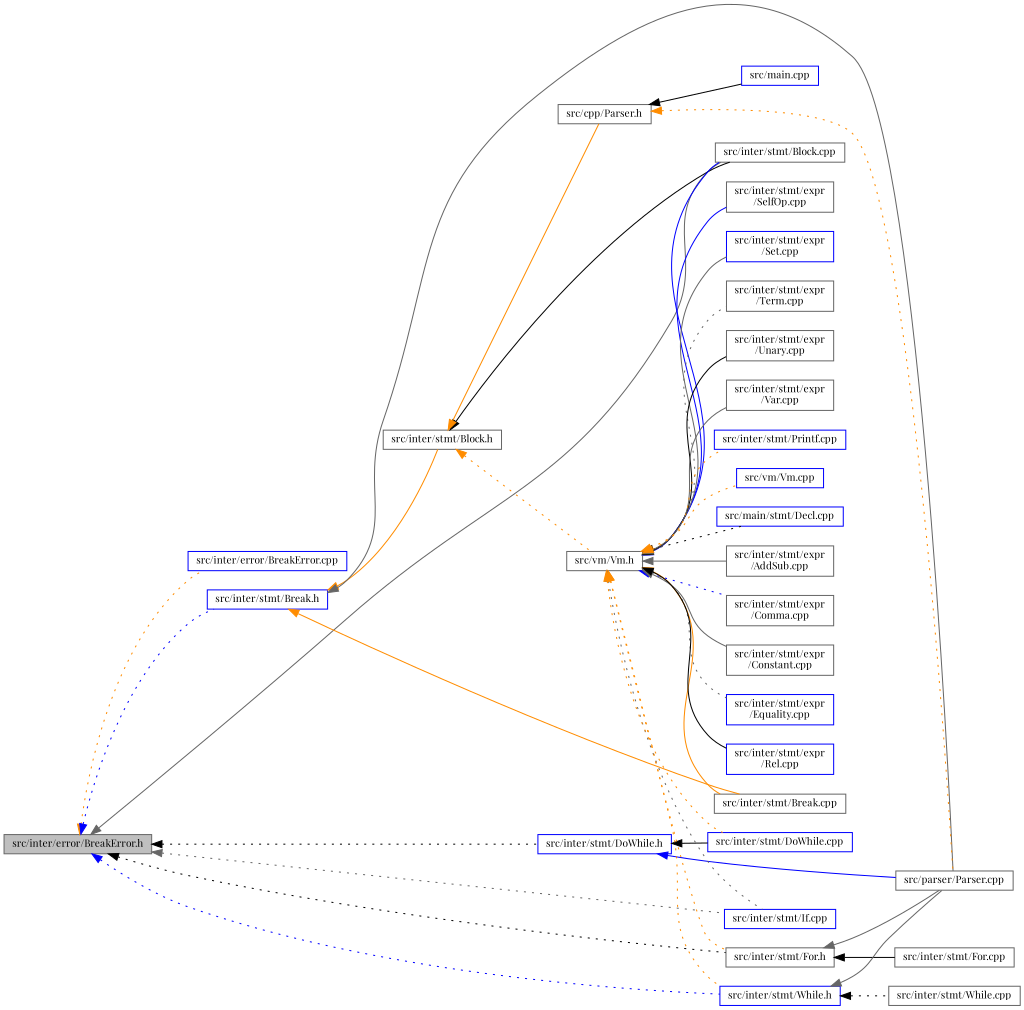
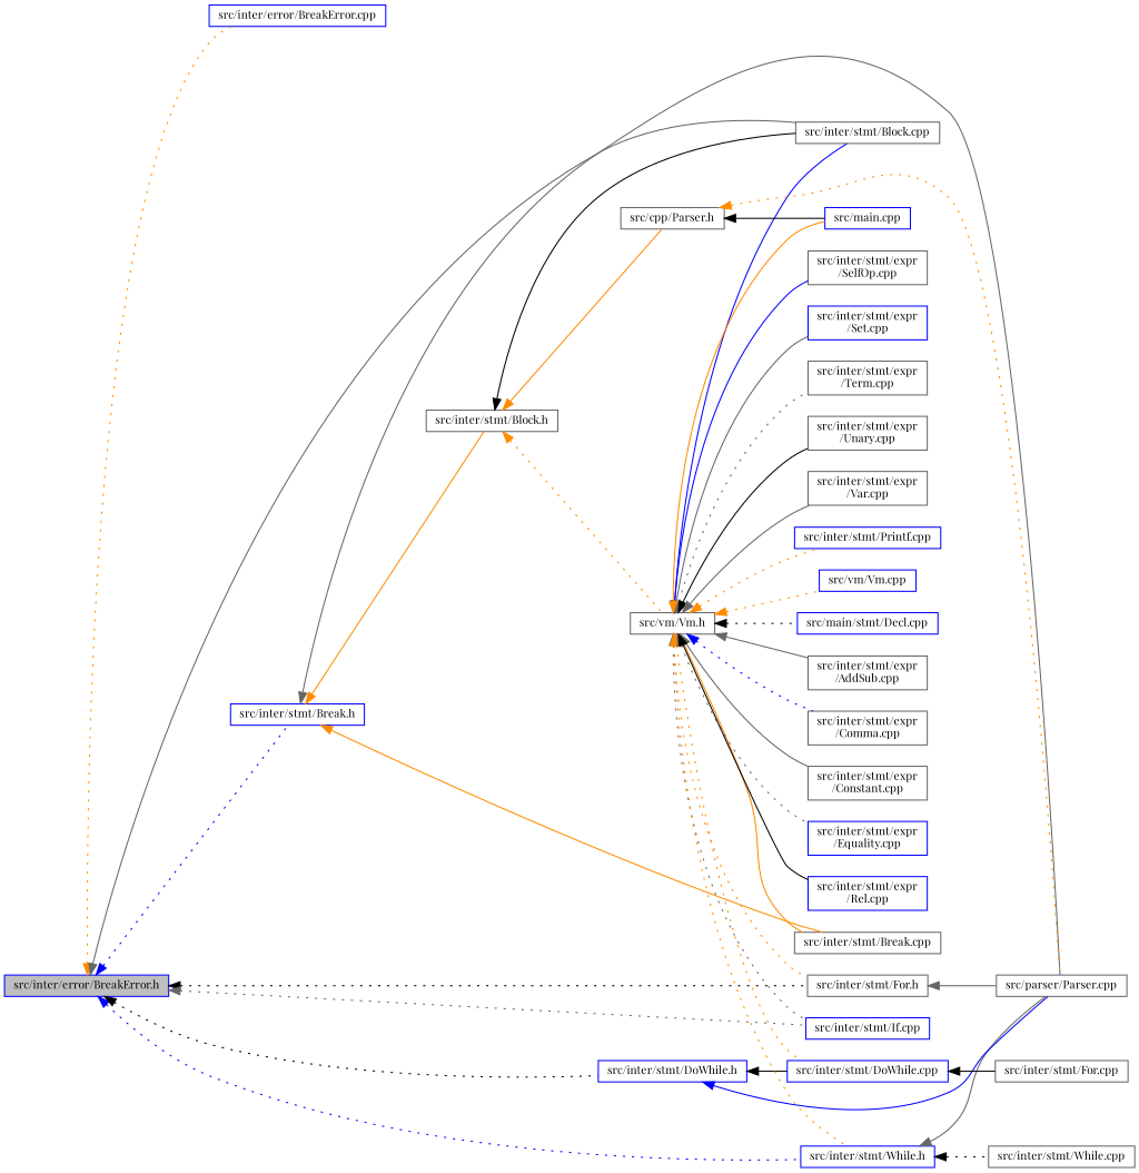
  digraph {
    fontname="Playfair Display"
    rankdir=LR
    node [color=gray40 fillcolor=white fontname="Playfair Display" fontsize=10 shape=record style=filled]
    edge [color=darkorange dir=back fontname="Playfair Display" fontsize=10 labelfontname=Helvetica labelfontsize=10 style=solid]
-   n1 [fillcolor=grey75 fontcolor=black height=0.2 label="src/inter/error/BreakError.h" width=0.4]
+   n1 [color=blue fillcolor=grey75 fontcolor=black height=0.2 label="src/inter/error/BreakError.h" width=0.4]
    n2 [color=blue height=0.2 label="src/inter/error/BreakError.cpp" width=0.4]
    n3 [color=blue height=0.2 label="src/inter/stmt/Break.h" width=0.4]
    n4 [height=0.2 label="src/inter/stmt/Block.cpp" width=0.4]
    n5 [height=0.2 label="src/inter/stmt/For.h" width=0.4]
    n6 [color=blue height=0.2 label="src/inter/stmt/If.cpp" width=0.4]
    n7 [color=blue height=0.2 label="src/inter/stmt/While.h" width=0.4]
    n8 [color=blue height=0.2 label="src/inter/stmt/DoWhile.h" width=0.4]
    n9 [height=0.2 label="src/inter/stmt/Block.h" width=0.4]
    n10 [height=0.2 label="src/inter/stmt/Break.cpp" width=0.4]
    n11 [height=0.2 label="src/parser/Parser.cpp" width=0.4]
    n12 [height=0.2 label="src/inter/stmt/For.cpp" width=0.4]
    n13 [height=0.2 label="src/inter/stmt/While.cpp" width=0.4]
    n14 [color=blue height=0.2 label="src/inter/stmt/DoWhile.cpp" width=0.4]
    n15 [height=0.2 label="src/vm/Vm.h" width=0.4]
    n16 [height=0.2 label="src/cpp/Parser.h" width=0.4]
    n17 [color=blue height=0.2 label="src/main/stmt/Decl.cpp" width=0.4]
    n18 [height=0.2 label="src/inter/stmt/expr\l/AddSub.cpp" width=0.4]
    n19 [height=0.2 label="src/inter/stmt/expr\l/Comma.cpp" width=0.4]
    n20 [height=0.2 label="src/inter/stmt/expr\l/Constant.cpp" width=0.4]
    n21 [color=blue height=0.2 label="src/inter/stmt/expr\l/Equality.cpp" width=0.4]
    n22 [color=blue height=0.2 label="src/inter/stmt/expr\l/Rel.cpp" width=0.4]
    n23 [height=0.2 label="src/inter/stmt/expr\l/SelfOp.cpp" width=0.4]
    n24 [color=blue height=0.2 label="src/inter/stmt/expr\l/Set.cpp" width=0.4]
    n25 [height=0.2 label="src/inter/stmt/expr\l/Term.cpp" width=0.4]
    n26 [height=0.2 label="src/inter/stmt/expr\l/Unary.cpp" width=0.4]
    n27 [height=0.2 label="src/inter/stmt/expr\l/Var.cpp" width=0.4]
    n28 [color=blue height=0.2 label="src/inter/stmt/Printf.cpp" width=0.4]
    n29 [color=blue height=0.2 label="src/main.cpp" width=0.4]
    n30 [color=blue height=0.2 label="src/vm/Vm.cpp" width=0.4]
    n1 -> n2 [style=dotted]
    n1 -> n3 [color=blue style=dotted]
    n1 -> n4 [color=gray40]
    n1 -> n5 [color=black style=dotted]
    n1 -> n6 [color=gray40 style=dotted]
    n1 -> n7 [color=blue style=dotted]
    n1 -> n8 [color=black style=dotted]
    n3 -> n9
    n3 -> n10
    n3 -> n11 [color=gray40]
    n5 -> n11 [color=gray40]
-   n5 -> n12 [color=black]
+   n14 -> n12 [color=black]
    n7 -> n11 [color=gray40]
    n7 -> n13 [color=black style=dotted]
    n8 -> n11 [color=blue]
    n8 -> n14 [color=black]
    n9 -> n4 [color=black]
    n9 -> n15 [style=dotted]
    n9 -> n16
    n15 -> n4 [color=blue]
    n15 -> n5 [style=dotted]
    n15 -> n6 [color=gray40 style=dotted]
    n15 -> n7 [style=dotted]
    n15 -> n10
    n15 -> n14 [style=dotted]
    n15 -> n17 [color=black style=dotted]
    n15 -> n18 [color=gray40]
    n15 -> n19 [color=blue style=dotted]
    n15 -> n20 [color=gray40]
    n15 -> n21 [color=gray40 style=dotted]
    n15 -> n22 [color=black]
    n15 -> n23 [color=blue]
    n15 -> n24 [color=gray40]
    n15 -> n25 [color=gray40 style=dotted]
    n15 -> n26 [color=black]
    n15 -> n27 [color=gray40]
    n15 -> n28 [style=dotted]
+   n15 -> n29
    n15 -> n30 [style=dotted]
    n16 -> n11 [style=dotted]
    n16 -> n29 [color=black]
  }
